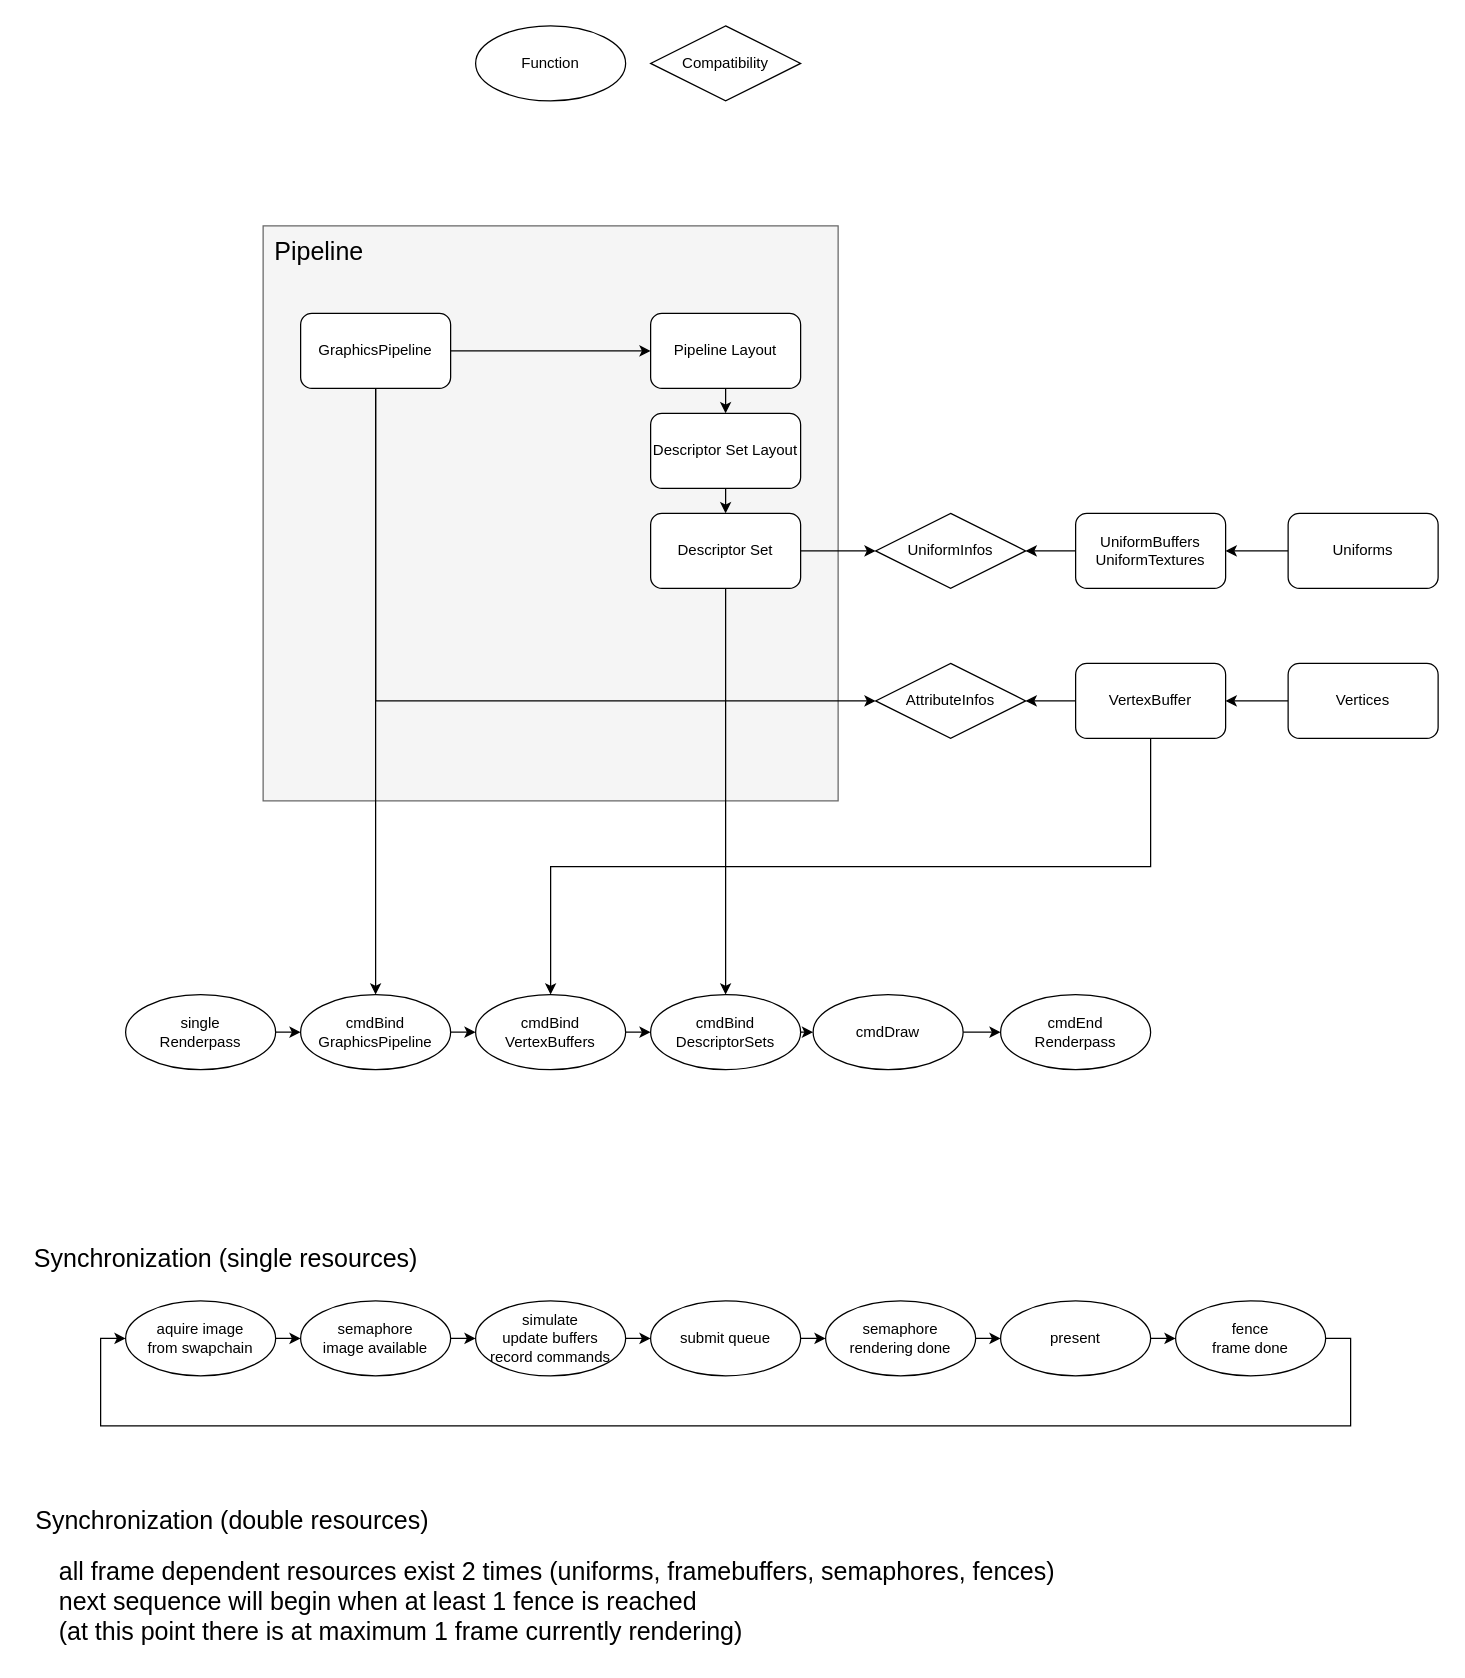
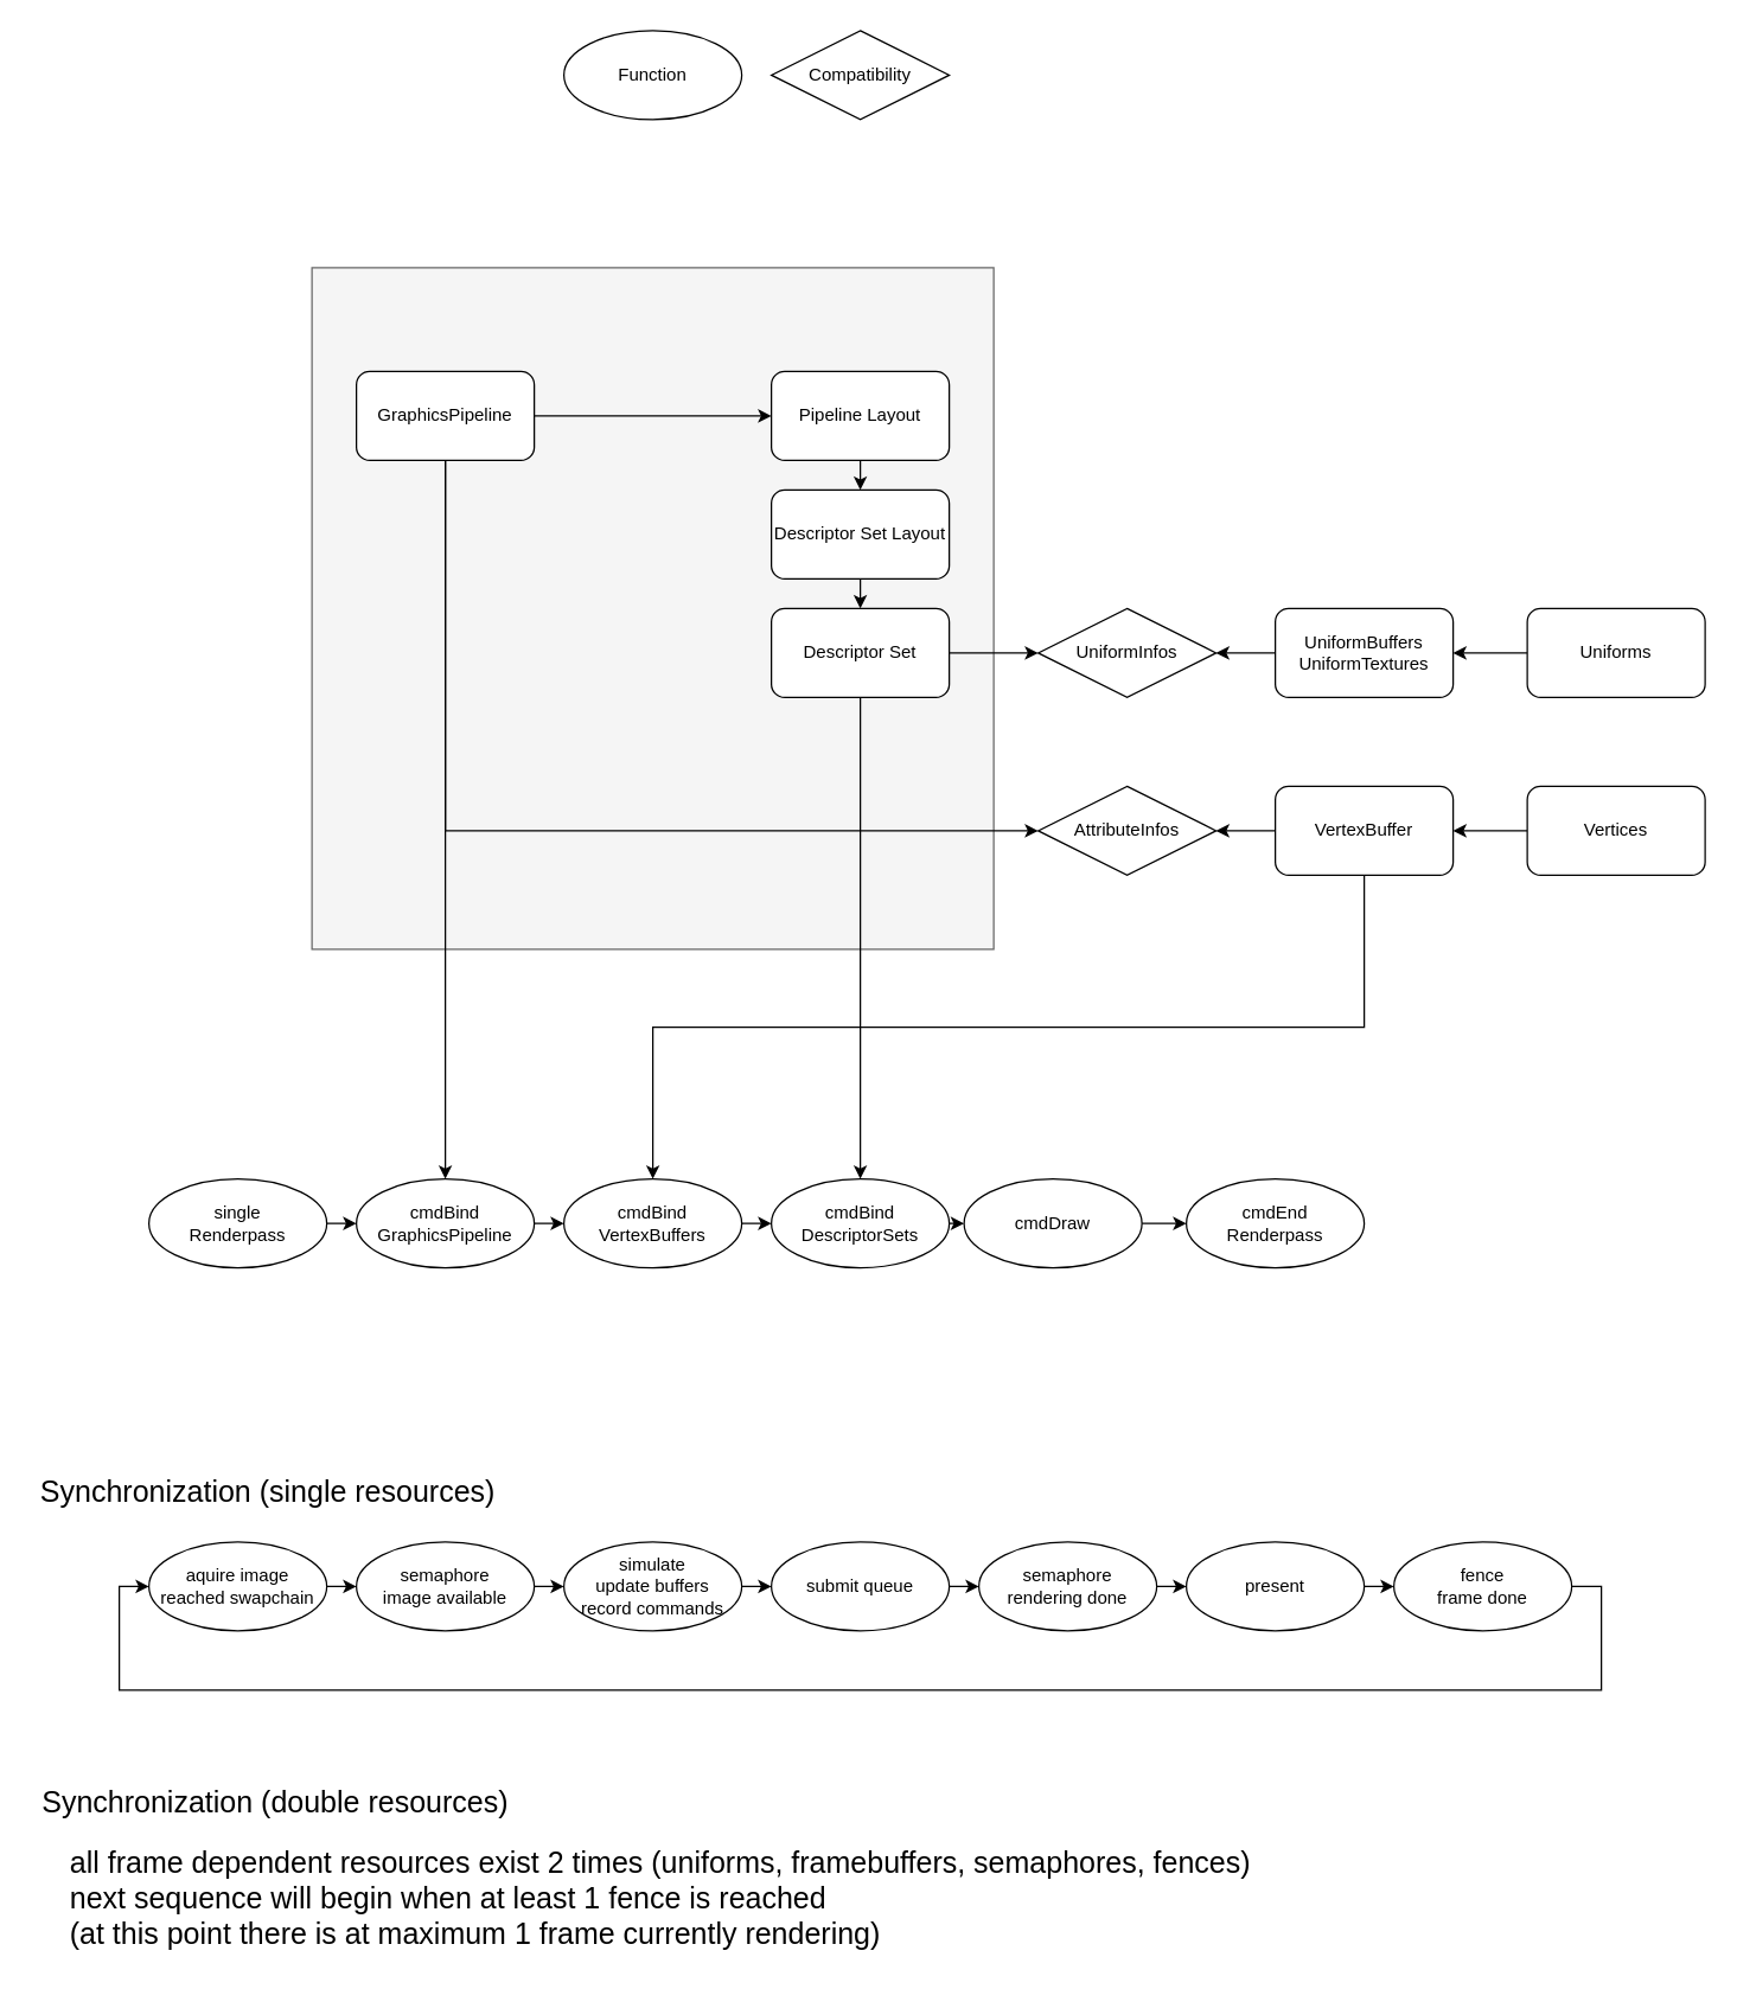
  <mxCell id="0" />
  <mxCell id="1" parent="0" />
  <mxCell id="2" value="" style="rounded=0;whiteSpace=wrap;html=1;fillColor=#f5f5f5;strokeColor=#666666;fontColor=#333333;" vertex="1" parent="1"><mxGeometry x="210" y="180" width="460" height="460" as="geometry" /></mxCell>
  <mxCell id="3" style="edgeStyle=orthogonalEdgeStyle;rounded=0;orthogonalLoop=1;jettySize=auto;html=1;exitX=0.5;exitY=1;exitDx=0;exitDy=0;entryX=0.5;entryY=0;entryDx=0;entryDy=0;startArrow=none;startFill=0;" edge="1" parent="1" source="4" target="11"><mxGeometry relative="1" as="geometry" /></mxCell>
  <mxCell id="4" value="Descriptor Set Layout" style="rounded=1;whiteSpace=wrap;html=1;" vertex="1" parent="1"><mxGeometry x="520" y="330" width="120" height="60" as="geometry" /></mxCell>
  <mxCell id="5" style="edgeStyle=orthogonalEdgeStyle;rounded=0;orthogonalLoop=1;jettySize=auto;html=1;exitX=1;exitY=0.5;exitDx=0;exitDy=0;entryX=0;entryY=0.5;entryDx=0;entryDy=0;startArrow=none;startFill=0;" edge="1" parent="1" source="8" target="13"><mxGeometry relative="1" as="geometry" /></mxCell>
  <mxCell id="6" style="edgeStyle=orthogonalEdgeStyle;rounded=0;orthogonalLoop=1;jettySize=auto;html=1;exitX=0.5;exitY=1;exitDx=0;exitDy=0;entryX=0;entryY=0.5;entryDx=0;entryDy=0;startArrow=none;startFill=0;fontSize=20;" edge="1" parent="1" source="8" target="16"><mxGeometry relative="1" as="geometry" /></mxCell>
  <mxCell id="7" style="edgeStyle=orthogonalEdgeStyle;rounded=0;orthogonalLoop=1;jettySize=auto;html=1;exitX=0.5;exitY=1;exitDx=0;exitDy=0;entryX=0.5;entryY=0;entryDx=0;entryDy=0;startArrow=none;startFill=0;fontSize=20;" edge="1" parent="1" source="8" target="24"><mxGeometry relative="1" as="geometry" /></mxCell>
  <mxCell id="8" value="GraphicsPipeline" style="rounded=1;whiteSpace=wrap;html=1;" vertex="1" parent="1"><mxGeometry x="240" y="250" width="120" height="60" as="geometry" /></mxCell>
  <mxCell id="9" style="edgeStyle=orthogonalEdgeStyle;rounded=0;orthogonalLoop=1;jettySize=auto;html=1;exitX=0.5;exitY=1;exitDx=0;exitDy=0;entryX=0.5;entryY=0;entryDx=0;entryDy=0;startArrow=none;startFill=0;fontSize=20;" edge="1" parent="1" source="11" target="30"><mxGeometry relative="1" as="geometry" /></mxCell>
  <mxCell id="10" style="edgeStyle=orthogonalEdgeStyle;rounded=0;orthogonalLoop=1;jettySize=auto;html=1;exitX=1;exitY=0.5;exitDx=0;exitDy=0;entryX=0;entryY=0.5;entryDx=0;entryDy=0;startArrow=none;startFill=0;fontSize=20;" edge="1" parent="1" source="11" target="20"><mxGeometry relative="1" as="geometry" /></mxCell>
  <mxCell id="11" value="&lt;div&gt;Descriptor Set&lt;br&gt;&lt;/div&gt;" style="rounded=1;whiteSpace=wrap;html=1;" vertex="1" parent="1"><mxGeometry x="520" y="410" width="120" height="60" as="geometry" /></mxCell>
  <mxCell id="12" style="edgeStyle=orthogonalEdgeStyle;rounded=0;orthogonalLoop=1;jettySize=auto;html=1;exitX=0.5;exitY=1;exitDx=0;exitDy=0;entryX=0.5;entryY=0;entryDx=0;entryDy=0;startArrow=none;startFill=0;" edge="1" parent="1" source="13" target="4"><mxGeometry relative="1" as="geometry" /></mxCell>
  <mxCell id="13" value="Pipeline Layout" style="rounded=1;whiteSpace=wrap;html=1;" vertex="1" parent="1"><mxGeometry x="520" y="250" width="120" height="60" as="geometry" /></mxCell>
  <mxCell id="14" style="edgeStyle=orthogonalEdgeStyle;rounded=0;orthogonalLoop=1;jettySize=auto;html=1;exitX=0;exitY=0.5;exitDx=0;exitDy=0;entryX=1;entryY=0.5;entryDx=0;entryDy=0;startArrow=none;startFill=0;" edge="1" parent="1" source="15" target="20"><mxGeometry relative="1" as="geometry" /></mxCell>
  <mxCell id="15" value="&lt;div&gt;UniformBuffers&lt;/div&gt;&lt;div&gt;UniformTextures&lt;br&gt;&lt;/div&gt;" style="rounded=1;whiteSpace=wrap;html=1;" vertex="1" parent="1"><mxGeometry x="860" y="410" width="120" height="60" as="geometry" /></mxCell>
  <mxCell id="16" value="AttributeInfos" style="rhombus;whiteSpace=wrap;html=1;fontFamily=Helvetica;fontSize=12;fontColor=#000000;align=center;strokeColor=#000000;fillColor=#ffffff;" vertex="1" parent="1"><mxGeometry x="700" y="530" width="120" height="60" as="geometry" /></mxCell>
  <mxCell id="17" style="edgeStyle=orthogonalEdgeStyle;rounded=0;orthogonalLoop=1;jettySize=auto;html=1;exitX=0;exitY=0.5;exitDx=0;exitDy=0;entryX=1;entryY=0.5;entryDx=0;entryDy=0;startArrow=none;startFill=0;" edge="1" parent="1" source="19" target="16"><mxGeometry relative="1" as="geometry" /></mxCell>
  <mxCell id="18" style="edgeStyle=orthogonalEdgeStyle;rounded=0;orthogonalLoop=1;jettySize=auto;html=1;exitX=0.5;exitY=1;exitDx=0;exitDy=0;entryX=0.5;entryY=0;entryDx=0;entryDy=0;startArrow=none;startFill=0;" edge="1" parent="1" source="19" target="22"><mxGeometry relative="1" as="geometry" /></mxCell>
  <mxCell id="19" value="VertexBuffer" style="rounded=1;whiteSpace=wrap;html=1;" vertex="1" parent="1"><mxGeometry x="860" y="530" width="120" height="60" as="geometry" /></mxCell>
  <mxCell id="20" value="UniformInfos" style="rhombus;whiteSpace=wrap;html=1;fontFamily=Helvetica;fontSize=12;fontColor=#000000;align=center;strokeColor=#000000;fillColor=#ffffff;" vertex="1" parent="1"><mxGeometry x="700" y="410" width="120" height="60" as="geometry" /></mxCell>
  <mxCell id="21" style="edgeStyle=orthogonalEdgeStyle;rounded=0;orthogonalLoop=1;jettySize=auto;html=1;exitX=1;exitY=0.5;exitDx=0;exitDy=0;entryX=0;entryY=0.5;entryDx=0;entryDy=0;startArrow=none;startFill=0;" edge="1" parent="1" source="22" target="30"><mxGeometry relative="1" as="geometry" /></mxCell>
  <mxCell id="22" value="&lt;div&gt;cmdBind&lt;/div&gt;&lt;div&gt;VertexBuffers&lt;/div&gt;" style="ellipse;whiteSpace=wrap;html=1;" vertex="1" parent="1"><mxGeometry x="380" y="795" width="120" height="60" as="geometry" /></mxCell>
  <mxCell id="23" style="edgeStyle=orthogonalEdgeStyle;rounded=0;orthogonalLoop=1;jettySize=auto;html=1;exitX=1;exitY=0.5;exitDx=0;exitDy=0;entryX=0;entryY=0.5;entryDx=0;entryDy=0;startArrow=none;startFill=0;" edge="1" parent="1" source="24" target="22"><mxGeometry relative="1" as="geometry" /></mxCell>
  <mxCell id="24" value="&lt;div&gt;cmdBind&lt;/div&gt;&lt;div&gt;GraphicsPipeline&lt;/div&gt;" style="ellipse;whiteSpace=wrap;html=1;" vertex="1" parent="1"><mxGeometry x="240" y="795" width="120" height="60" as="geometry" /></mxCell>
  <mxCell id="25" style="edgeStyle=orthogonalEdgeStyle;rounded=0;orthogonalLoop=1;jettySize=auto;html=1;exitX=1;exitY=0.5;exitDx=0;exitDy=0;entryX=0;entryY=0.5;entryDx=0;entryDy=0;startArrow=none;startFill=0;" edge="1" parent="1" source="26" target="24"><mxGeometry relative="1" as="geometry" /></mxCell>
  <mxCell id="26" value="&lt;div&gt;single&lt;/div&gt;&lt;div&gt;Renderpass&lt;/div&gt;" style="ellipse;whiteSpace=wrap;html=1;" vertex="1" parent="1"><mxGeometry x="100" y="795" width="120" height="60" as="geometry" /></mxCell>
  <mxCell id="27" style="edgeStyle=orthogonalEdgeStyle;rounded=0;orthogonalLoop=1;jettySize=auto;html=1;exitX=1;exitY=0.5;exitDx=0;exitDy=0;entryX=0;entryY=0.5;entryDx=0;entryDy=0;startArrow=none;startFill=0;" edge="1" parent="1" source="28" target="31"><mxGeometry relative="1" as="geometry" /></mxCell>
  <mxCell id="28" value="cmdDraw" style="ellipse;whiteSpace=wrap;html=1;" vertex="1" parent="1"><mxGeometry x="650" y="795" width="120" height="60" as="geometry" /></mxCell>
  <mxCell id="29" style="edgeStyle=orthogonalEdgeStyle;rounded=0;orthogonalLoop=1;jettySize=auto;html=1;exitX=1;exitY=0.5;exitDx=0;exitDy=0;entryX=0;entryY=0.5;entryDx=0;entryDy=0;startArrow=none;startFill=0;" edge="1" parent="1" source="30" target="28"><mxGeometry relative="1" as="geometry" /></mxCell>
  <mxCell id="30" value="&lt;div&gt;cmdBind&lt;/div&gt;&lt;div&gt;DescriptorSets&lt;br&gt;&lt;/div&gt;" style="ellipse;whiteSpace=wrap;html=1;" vertex="1" parent="1"><mxGeometry x="520" y="795" width="120" height="60" as="geometry" /></mxCell>
  <mxCell id="31" value="&lt;div&gt;cmdEnd&lt;/div&gt;&lt;div&gt;Renderpass&lt;/div&gt;" style="ellipse;whiteSpace=wrap;html=1;" vertex="1" parent="1"><mxGeometry x="800" y="795" width="120" height="60" as="geometry" /></mxCell>
  <mxCell id="32" style="edgeStyle=orthogonalEdgeStyle;rounded=0;orthogonalLoop=1;jettySize=auto;html=1;exitX=0;exitY=0.5;exitDx=0;exitDy=0;entryX=1;entryY=0.5;entryDx=0;entryDy=0;startArrow=none;startFill=0;fontSize=20;" edge="1" parent="1" source="33" target="19"><mxGeometry relative="1" as="geometry" /></mxCell>
  <mxCell id="33" value="Vertices" style="rounded=1;whiteSpace=wrap;html=1;" vertex="1" parent="1"><mxGeometry x="1030" y="530" width="120" height="60" as="geometry" /></mxCell>
  <mxCell id="34" value="Function" style="ellipse;whiteSpace=wrap;html=1;" vertex="1" parent="1"><mxGeometry x="380" y="20" width="120" height="60" as="geometry" /></mxCell>
  <mxCell id="35" value="Compatibility" style="rhombus;whiteSpace=wrap;html=1;fontFamily=Helvetica;fontSize=12;fontColor=#000000;align=center;strokeColor=#000000;fillColor=#ffffff;" vertex="1" parent="1"><mxGeometry x="520" y="20" width="120" height="60" as="geometry" /></mxCell>
  <mxCell id="36" style="edgeStyle=orthogonalEdgeStyle;rounded=0;orthogonalLoop=1;jettySize=auto;html=1;exitX=0.5;exitY=1;exitDx=0;exitDy=0;startArrow=none;startFill=0;" edge="1" parent="1" source="20" target="20"><mxGeometry relative="1" as="geometry" /></mxCell>
- <mxCell id="37" value="Pipeline" style="text;html=1;strokeColor=none;fillColor=none;align=center;verticalAlign=middle;whiteSpace=wrap;rounded=0;fontSize=20;" vertex="1" parent="1"><mxGeometry x="220" y="190" width="70" height="20" as="geometry" /></mxCell>
  <mxCell id="38" style="edgeStyle=orthogonalEdgeStyle;rounded=0;orthogonalLoop=1;jettySize=auto;html=1;exitX=0;exitY=0.5;exitDx=0;exitDy=0;entryX=1;entryY=0.5;entryDx=0;entryDy=0;startArrow=none;startFill=0;fontSize=20;" edge="1" parent="1" source="39" target="15"><mxGeometry relative="1" as="geometry" /></mxCell>
  <mxCell id="39" value="Uniforms" style="rounded=1;whiteSpace=wrap;html=1;" vertex="1" parent="1"><mxGeometry x="1030" y="410" width="120" height="60" as="geometry" /></mxCell>
  <mxCell id="40" value="Synchronization (single resources)" style="text;html=1;align=center;verticalAlign=middle;resizable=0;points=[];autosize=1;fontSize=20;" vertex="1" parent="1"><mxGeometry x="20" y="990" width="320" height="30" as="geometry" /></mxCell>
  <mxCell id="41" style="edgeStyle=orthogonalEdgeStyle;rounded=0;orthogonalLoop=1;jettySize=auto;html=1;exitX=1;exitY=0.5;exitDx=0;exitDy=0;entryX=0;entryY=0.5;entryDx=0;entryDy=0;startArrow=none;startFill=0;fontSize=20;" edge="1" parent="1" source="42" target="48"><mxGeometry relative="1" as="geometry" /></mxCell>
- <mxCell id="42" value="&lt;div&gt;aquire image&lt;/div&gt;&lt;div&gt;from swapchain&lt;br&gt;&lt;/div&gt;" style="ellipse;whiteSpace=wrap;html=1;" vertex="1" parent="1"><mxGeometry x="100" y="1040" width="120" height="60" as="geometry" /></mxCell>
+ <mxCell id="42" value="&lt;div&gt;aquire image&lt;/div&gt;&lt;div&gt;reached swapchain&lt;br&gt;&lt;/div&gt;" style="ellipse;whiteSpace=wrap;html=1;" vertex="1" parent="1"><mxGeometry x="100" y="1040" width="120" height="60" as="geometry" /></mxCell>
  <mxCell id="43" style="edgeStyle=orthogonalEdgeStyle;rounded=0;orthogonalLoop=1;jettySize=auto;html=1;exitX=1;exitY=0.5;exitDx=0;exitDy=0;entryX=0;entryY=0.5;entryDx=0;entryDy=0;startArrow=none;startFill=0;fontSize=20;" edge="1" parent="1" source="44" target="50"><mxGeometry relative="1" as="geometry" /></mxCell>
  <mxCell id="44" value="submit queue" style="ellipse;whiteSpace=wrap;html=1;" vertex="1" parent="1"><mxGeometry x="520" y="1040" width="120" height="60" as="geometry" /></mxCell>
  <mxCell id="45" style="edgeStyle=orthogonalEdgeStyle;rounded=0;orthogonalLoop=1;jettySize=auto;html=1;exitX=1;exitY=0.5;exitDx=0;exitDy=0;entryX=0;entryY=0.5;entryDx=0;entryDy=0;startArrow=none;startFill=0;fontSize=20;" edge="1" parent="1" source="46" target="52"><mxGeometry relative="1" as="geometry" /></mxCell>
  <mxCell id="46" value="present" style="ellipse;whiteSpace=wrap;html=1;" vertex="1" parent="1"><mxGeometry x="800" y="1040" width="120" height="60" as="geometry" /></mxCell>
  <mxCell id="47" style="edgeStyle=orthogonalEdgeStyle;rounded=0;orthogonalLoop=1;jettySize=auto;html=1;exitX=1;exitY=0.5;exitDx=0;exitDy=0;entryX=0;entryY=0.5;entryDx=0;entryDy=0;startArrow=none;startFill=0;fontSize=20;" edge="1" parent="1" source="48" target="55"><mxGeometry relative="1" as="geometry" /></mxCell>
  <mxCell id="48" value="&lt;div&gt;semaphore&lt;/div&gt;&lt;div&gt;image available&lt;br&gt;&lt;/div&gt;" style="ellipse;whiteSpace=wrap;html=1;" vertex="1" parent="1"><mxGeometry x="240" y="1040" width="120" height="60" as="geometry" /></mxCell>
  <mxCell id="49" style="edgeStyle=orthogonalEdgeStyle;rounded=0;orthogonalLoop=1;jettySize=auto;html=1;exitX=1;exitY=0.5;exitDx=0;exitDy=0;entryX=0;entryY=0.5;entryDx=0;entryDy=0;startArrow=none;startFill=0;fontSize=20;" edge="1" parent="1" source="50" target="46"><mxGeometry relative="1" as="geometry" /></mxCell>
  <mxCell id="50" value="&lt;div&gt;semaphore&lt;/div&gt;&lt;div&gt;rendering done&lt;br&gt;&lt;/div&gt;" style="ellipse;whiteSpace=wrap;html=1;" vertex="1" parent="1"><mxGeometry x="660" y="1040" width="120" height="60" as="geometry" /></mxCell>
  <mxCell id="51" style="edgeStyle=orthogonalEdgeStyle;rounded=0;orthogonalLoop=1;jettySize=auto;html=1;exitX=1;exitY=0.5;exitDx=0;exitDy=0;entryX=0;entryY=0.5;entryDx=0;entryDy=0;startArrow=none;startFill=0;fontSize=20;" edge="1" parent="1" source="52" target="42"><mxGeometry relative="1" as="geometry"><Array as="points"><mxPoint x="1080" y="1070" /><mxPoint x="1080" y="1140" /><mxPoint x="80" y="1140" /><mxPoint x="80" y="1070" /></Array></mxGeometry></mxCell>
  <mxCell id="52" value="&lt;div&gt;fence&lt;/div&gt;&lt;div&gt;frame done&lt;br&gt;&lt;/div&gt;" style="ellipse;whiteSpace=wrap;html=1;" vertex="1" parent="1"><mxGeometry x="940" y="1040" width="120" height="60" as="geometry" /></mxCell>
  <mxCell id="53" value="Synchronization (double resources)" style="text;html=1;align=center;verticalAlign=middle;resizable=0;points=[];autosize=1;fontSize=20;" vertex="1" parent="1"><mxGeometry x="20" y="1200" width="330" height="30" as="geometry" /></mxCell>
  <mxCell id="54" style="edgeStyle=orthogonalEdgeStyle;rounded=0;orthogonalLoop=1;jettySize=auto;html=1;exitX=1;exitY=0.5;exitDx=0;exitDy=0;entryX=0;entryY=0.5;entryDx=0;entryDy=0;startArrow=none;startFill=0;fontSize=20;" edge="1" parent="1" source="55" target="44"><mxGeometry relative="1" as="geometry" /></mxCell>
  <mxCell id="55" value="&lt;div&gt;simulate&lt;/div&gt;&lt;div&gt;update buffers&lt;/div&gt;&lt;div&gt;record commands&lt;br&gt;&lt;/div&gt;" style="ellipse;whiteSpace=wrap;html=1;" vertex="1" parent="1"><mxGeometry x="380" y="1040" width="120" height="60" as="geometry" /></mxCell>
  <mxCell id="56" value="&lt;div&gt;all frame dependent resources exist 2 times (uniforms, framebuffers, semaphores, fences)&lt;/div&gt;&lt;div&gt;next sequence will begin when at least 1 fence is reached&lt;/div&gt;&lt;div&gt;(at this point there is at maximum 1 frame currently rendering)&lt;br&gt;&lt;/div&gt;" style="text;html=1;align=left;verticalAlign=middle;resizable=0;points=[];autosize=1;fontSize=20;" vertex="1" parent="1"><mxGeometry x="45" y="1240" width="810" height="80" as="geometry" /></mxCell>
